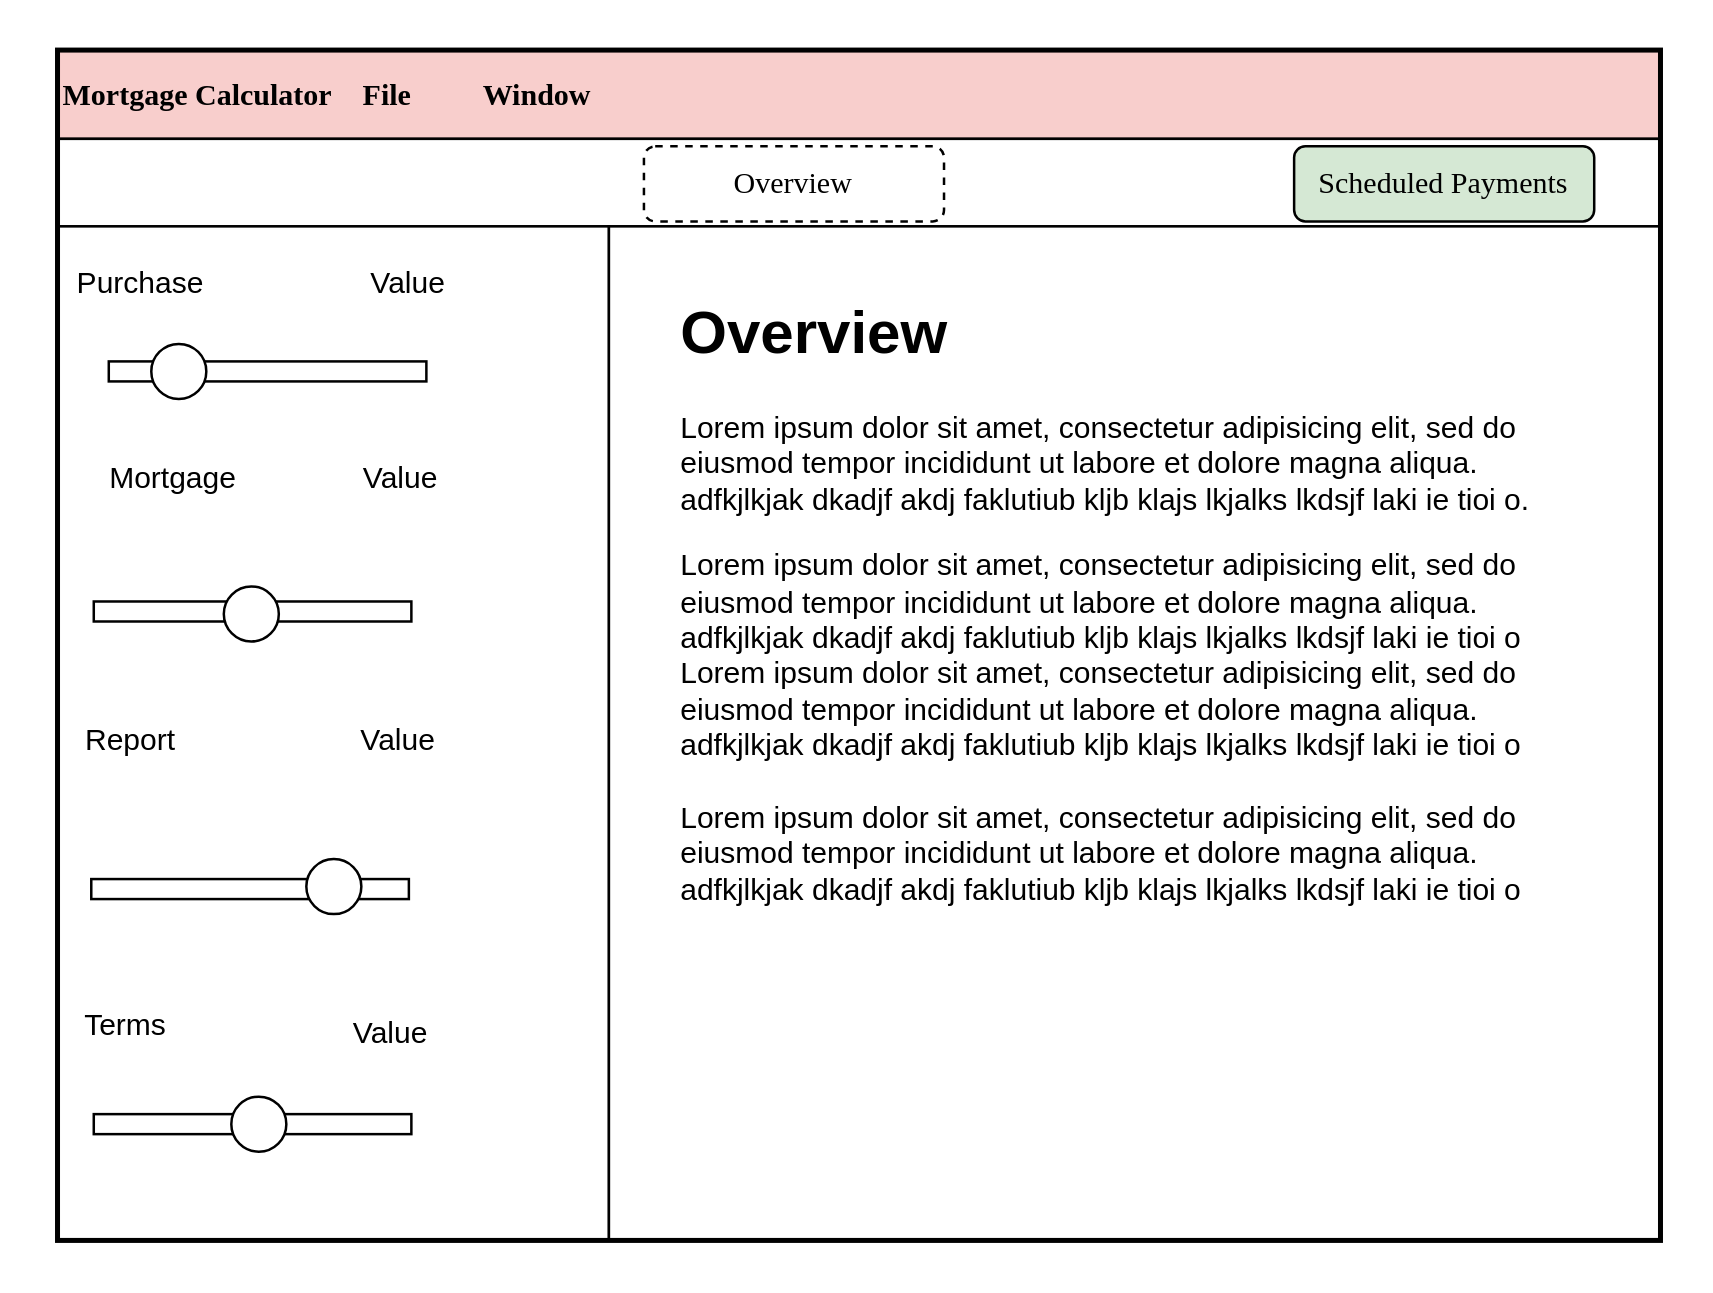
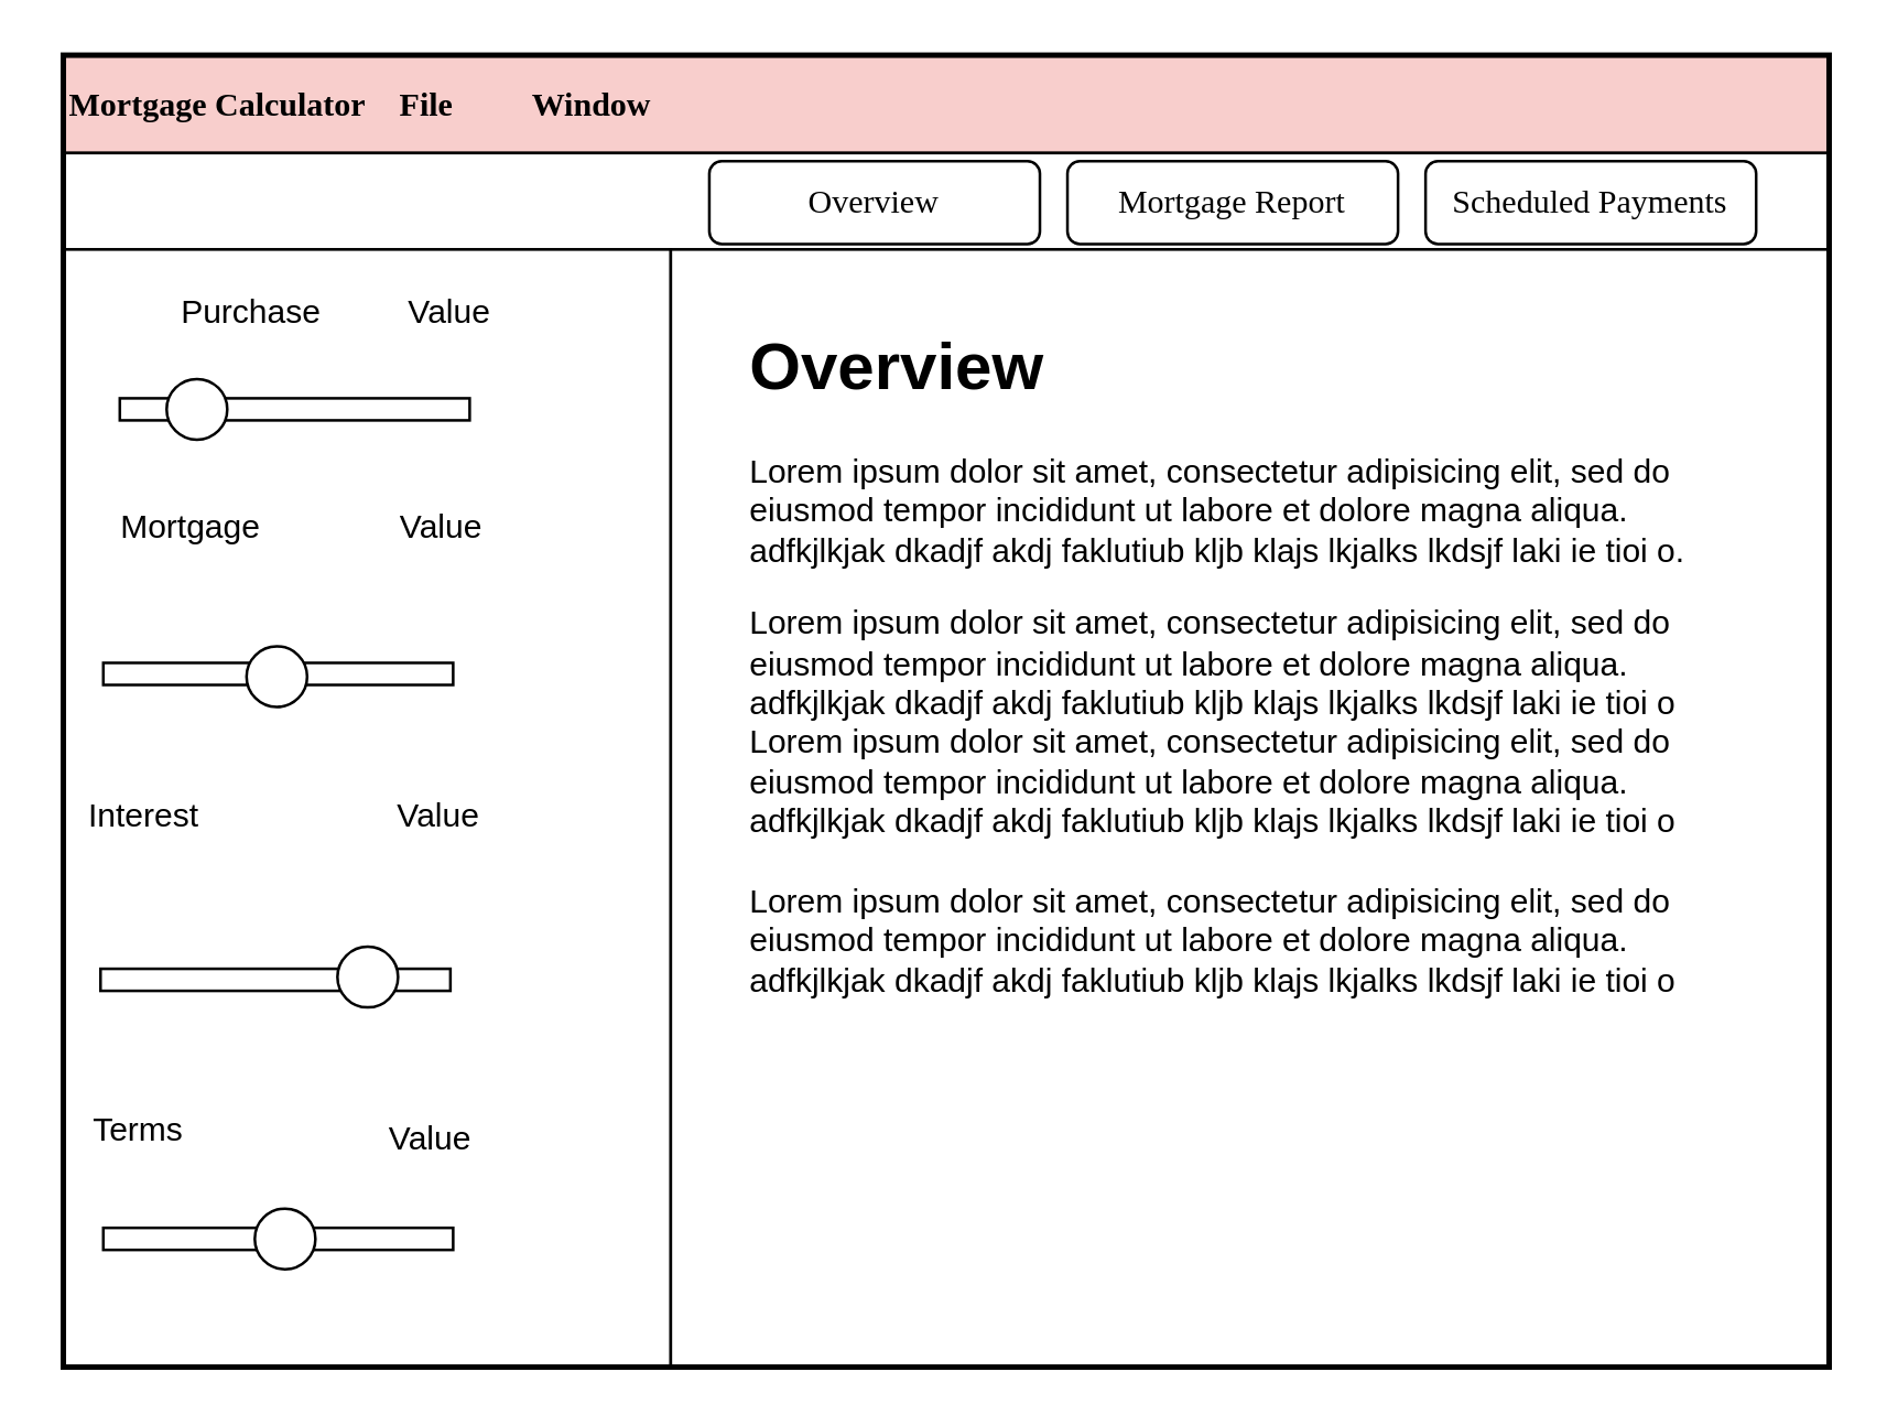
  <mxCell id="0" />
  <mxCell id="1" parent="0" />
  <mxCell id="2" value="" style="rounded=0;whiteSpace=wrap;html=1;fillColor=none;strokeWidth=3;fontFamily=SF Mono;" parent="1" vertex="1"><mxGeometry x="23" y="20" width="640" height="475" as="geometry" /></mxCell>
  <mxCell id="3" value="&lt;font face=&quot;SF Mono&quot;&gt;&lt;b&gt;Mortgage Calculator&lt;span style=&quot;white-space: pre&quot;&gt;&#09;File&lt;span style=&quot;white-space: pre&quot;&gt;&#09;&lt;span style=&quot;white-space: pre&quot;&gt;&#09;Window&lt;/span&gt;&lt;/span&gt;&lt;/span&gt;&lt;/b&gt;&lt;/font&gt;" style="rounded=0;whiteSpace=wrap;html=1;hachureGap=4;align=left;fontFamily=SF Mono;fillColor=#f8cecc;" parent="1" vertex="1"><mxGeometry x="23" y="20" width="640" height="35" as="geometry" /></mxCell>
  <mxCell id="4" value="" style="rounded=0;whiteSpace=wrap;html=1;hachureGap=4;fontFamily=SF Mono;" parent="1" vertex="1"><mxGeometry x="23" y="55" width="640" height="35" as="geometry" /></mxCell>
- <mxCell id="6" value="Scheduled Payments" style="rounded=1;whiteSpace=wrap;html=1;hachureGap=4;fontFamily=SF Mono;fillColor=#d5e8d4;" parent="1" vertex="1"><mxGeometry x="517" y="58" width="120" height="30" as="geometry" /></mxCell>
- <mxCell id="7" value="Overview" style="rounded=1;whiteSpace=wrap;html=1;hachureGap=4;fontFamily=SF Mono;dashed=1;" parent="1" vertex="1"><mxGeometry x="257" y="58" width="120" height="30" as="geometry" /></mxCell>
+ <mxCell id="5" value="Mortgage Report" style="rounded=1;whiteSpace=wrap;html=1;hachureGap=4;fontFamily=SF Mono;" parent="1" vertex="1"><mxGeometry x="387" y="58" width="120" height="30" as="geometry" /></mxCell>
+ <mxCell id="6" value="Scheduled Payments" style="rounded=1;whiteSpace=wrap;html=1;hachureGap=4;fontFamily=SF Mono;" parent="1" vertex="1"><mxGeometry x="517" y="58" width="120" height="30" as="geometry" /></mxCell>
+ <mxCell id="7" value="Overview" style="rounded=1;whiteSpace=wrap;html=1;hachureGap=4;fontFamily=SF Mono;" parent="1" vertex="1"><mxGeometry x="257" y="58" width="120" height="30" as="geometry" /></mxCell>
  <mxCell id="8" value="" style="rounded=0;whiteSpace=wrap;html=1;hachureGap=4;fontFamily=SF Mono;" parent="1" vertex="1"><mxGeometry x="23" y="90" width="220" height="405" as="geometry" /></mxCell>
  <mxCell id="9" value="" style="rounded=0;whiteSpace=wrap;html=1;hachureGap=4;fontFamily=SF Mono;" parent="1" vertex="1"><mxGeometry x="243" y="90" width="420" height="405" as="geometry" /></mxCell>
- <mxCell id="10" value="Purchase" style="text;html=1;strokeColor=none;fillColor=none;align=center;verticalAlign=middle;whiteSpace=wrap;rounded=0;" vertex="1" parent="1"><mxGeometry x="26" y="98" width="60" height="30" as="geometry" /></mxCell>
+ <mxCell id="10" value="Purchase" style="text;html=1;strokeColor=none;fillColor=none;align=center;verticalAlign=middle;whiteSpace=wrap;rounded=0;" vertex="1" parent="1"><mxGeometry x="61" y="98" width="60" height="30" as="geometry" /></mxCell>
  <mxCell id="11" value="Mortgage" style="text;html=1;strokeColor=none;fillColor=none;align=center;verticalAlign=middle;whiteSpace=wrap;rounded=0;" vertex="1" parent="1"><mxGeometry x="39" y="176" width="60" height="30" as="geometry" /></mxCell>
- <mxCell id="12" value="Report" style="text;html=1;strokeColor=none;fillColor=none;align=center;verticalAlign=middle;whiteSpace=wrap;rounded=0;" vertex="1" parent="1"><mxGeometry x="22" y="281" width="60" height="30" as="geometry" /></mxCell>
+ <mxCell id="12" value="Interest" style="text;html=1;strokeColor=none;fillColor=none;align=center;verticalAlign=middle;whiteSpace=wrap;rounded=0;" vertex="1" parent="1"><mxGeometry x="22" y="281" width="60" height="30" as="geometry" /></mxCell>
  <mxCell id="13" value="Value" style="text;html=1;strokeColor=none;fillColor=none;align=center;verticalAlign=middle;whiteSpace=wrap;rounded=0;" vertex="1" parent="1"><mxGeometry x="133" y="98" width="60" height="30" as="geometry" /></mxCell>
  <mxCell id="14" value="Value" style="text;html=1;strokeColor=none;fillColor=none;align=center;verticalAlign=middle;whiteSpace=wrap;rounded=0;" vertex="1" parent="1"><mxGeometry x="130" y="176" width="60" height="30" as="geometry" /></mxCell>
  <mxCell id="15" value="Value" style="text;html=1;strokeColor=none;fillColor=none;align=center;verticalAlign=middle;whiteSpace=wrap;rounded=0;" vertex="1" parent="1"><mxGeometry x="129" y="281" width="60" height="30" as="geometry" /></mxCell>
  <mxCell id="16" value="&lt;h1&gt;Overview&lt;/h1&gt;&lt;p&gt;Lorem ipsum dolor sit amet, consectetur adipisicing elit, sed do eiusmod tempor incididunt ut labore et dolore magna aliqua. adfkjlkjak dkadjf akdj faklutiub kljb klajs lkjalks lkdsjf laki ie tioi o.&lt;br&gt;&lt;/p&gt;Lorem ipsum dolor sit amet, consectetur adipisicing elit, sed do eiusmod tempor incididunt ut labore et dolore magna aliqua. adfkjlkjak dkadjf akdj faklutiub kljb klajs lkjalks lkdsjf laki ie tioi o&lt;br&gt;Lorem ipsum dolor sit amet, consectetur adipisicing elit, sed do eiusmod tempor incididunt ut labore et dolore magna aliqua. adfkjlkjak dkadjf akdj faklutiub kljb klajs lkjalks lkdsjf laki ie tioi o&lt;br&gt;&lt;br&gt;Lorem ipsum dolor sit amet, consectetur adipisicing elit, sed do eiusmod tempor incididunt ut labore et dolore magna aliqua. adfkjlkjak dkadjf akdj faklutiub kljb klajs lkjalks lkdsjf laki ie tioi o" style="text;html=1;strokeColor=none;fillColor=none;spacing=5;spacingTop=-20;whiteSpace=wrap;overflow=hidden;rounded=0;" vertex="1" parent="1"><mxGeometry x="267" y="113" width="377" height="316" as="geometry" /></mxCell>
  <mxCell id="17" value="Terms" style="text;html=1;strokeColor=none;fillColor=none;align=center;verticalAlign=middle;whiteSpace=wrap;rounded=0;" vertex="1" parent="1"><mxGeometry x="20" y="395" width="60" height="30" as="geometry" /></mxCell>
  <mxCell id="18" value="Value" style="text;html=1;strokeColor=none;fillColor=none;align=center;verticalAlign=middle;whiteSpace=wrap;rounded=0;" vertex="1" parent="1"><mxGeometry x="126" y="398" width="60" height="30" as="geometry" /></mxCell>
  <mxCell id="19" value="" style="group" vertex="1" connectable="0" parent="1"><mxGeometry x="43" y="137" width="127" height="22" as="geometry" /></mxCell>
  <mxCell id="20" value="" style="rounded=0;whiteSpace=wrap;html=1;" vertex="1" parent="19"><mxGeometry y="7" width="127" height="8" as="geometry" /></mxCell>
  <mxCell id="21" value="" style="ellipse;whiteSpace=wrap;html=1;aspect=fixed;" vertex="1" parent="19"><mxGeometry x="17" width="22" height="22" as="geometry" /></mxCell>
  <mxCell id="22" value="" style="group" vertex="1" connectable="0" parent="1"><mxGeometry x="37" y="233" width="127" height="22" as="geometry" /></mxCell>
  <mxCell id="23" value="" style="rounded=0;whiteSpace=wrap;html=1;" vertex="1" parent="22"><mxGeometry y="7" width="127" height="8" as="geometry" /></mxCell>
  <mxCell id="24" value="" style="ellipse;whiteSpace=wrap;html=1;aspect=fixed;" vertex="1" parent="22"><mxGeometry x="52" y="1" width="22" height="22" as="geometry" /></mxCell>
  <mxCell id="25" value="" style="group" vertex="1" connectable="0" parent="1"><mxGeometry x="36" y="344" width="127" height="22" as="geometry" /></mxCell>
  <mxCell id="26" value="" style="rounded=0;whiteSpace=wrap;html=1;" vertex="1" parent="25"><mxGeometry y="7" width="127" height="8" as="geometry" /></mxCell>
  <mxCell id="27" value="" style="ellipse;whiteSpace=wrap;html=1;aspect=fixed;" vertex="1" parent="25"><mxGeometry x="86" y="-1" width="22" height="22" as="geometry" /></mxCell>
  <mxCell id="28" value="" style="group" vertex="1" connectable="0" parent="1"><mxGeometry x="37" y="438" width="127" height="22" as="geometry" /></mxCell>
  <mxCell id="29" value="" style="rounded=0;whiteSpace=wrap;html=1;" vertex="1" parent="28"><mxGeometry y="7" width="127" height="8" as="geometry" /></mxCell>
  <mxCell id="30" value="" style="ellipse;whiteSpace=wrap;html=1;aspect=fixed;" vertex="1" parent="28"><mxGeometry x="55" width="22" height="22" as="geometry" /></mxCell>
